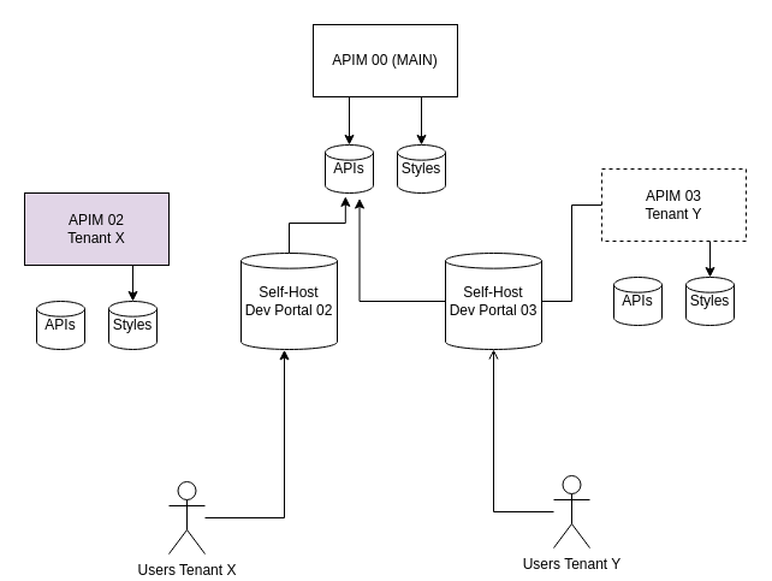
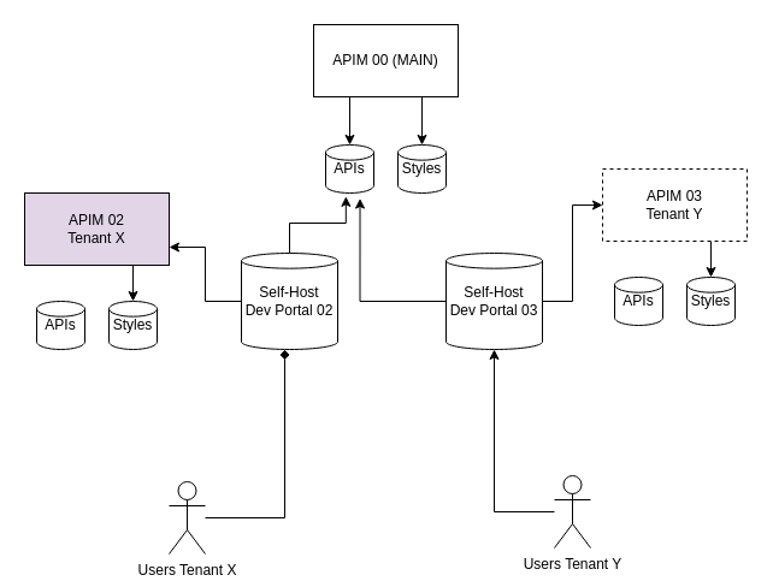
  <mxCell id="0" />
  <mxCell id="1" parent="0" />
  <mxCell id="2" style="edgeStyle=orthogonalEdgeStyle;rounded=0;orthogonalLoop=1;jettySize=auto;html=1;exitX=0.25;exitY=1;exitDx=0;exitDy=0;" edge="1" parent="1" source="4" target="9"><mxGeometry relative="1" as="geometry" /></mxCell>
  <mxCell id="3" style="edgeStyle=orthogonalEdgeStyle;rounded=0;orthogonalLoop=1;jettySize=auto;html=1;exitX=0.75;exitY=1;exitDx=0;exitDy=0;" edge="1" parent="1" source="4" target="8"><mxGeometry relative="1" as="geometry" /></mxCell>
  <mxCell id="4" value="APIM 00 (MAIN)" style="rounded=0;whiteSpace=wrap;html=1;" vertex="1" parent="1"><mxGeometry x="260" y="20" width="120" height="60" as="geometry" /></mxCell>
  <mxCell id="5" style="edgeStyle=orthogonalEdgeStyle;rounded=0;orthogonalLoop=1;jettySize=auto;html=1;exitX=0.75;exitY=1;exitDx=0;exitDy=0;" edge="1" parent="1" source="6" target="7"><mxGeometry relative="1" as="geometry" /></mxCell>
  <mxCell id="6" value="APIM 02&lt;br&gt;Tenant X" style="rounded=0;whiteSpace=wrap;html=1;fillColor=#e1d5e7;" vertex="1" parent="1"><mxGeometry x="20" y="160" width="120" height="60" as="geometry" /></mxCell>
  <mxCell id="7" value="Styles" style="shape=cylinder2;whiteSpace=wrap;html=1;boundedLbl=1;backgroundOutline=1;size=6.336;" vertex="1" parent="1"><mxGeometry x="90" y="250" width="40" height="40" as="geometry" /></mxCell>
  <mxCell id="8" value="Styles" style="shape=cylinder2;whiteSpace=wrap;html=1;boundedLbl=1;backgroundOutline=1;size=6.336;" vertex="1" parent="1"><mxGeometry x="330" y="120" width="40" height="40" as="geometry" /></mxCell>
  <mxCell id="9" value="APIs" style="shape=cylinder2;whiteSpace=wrap;html=1;boundedLbl=1;backgroundOutline=1;size=6.336;" vertex="1" parent="1"><mxGeometry x="270" y="120" width="40" height="40" as="geometry" /></mxCell>
  <mxCell id="10" value="APIs" style="shape=cylinder2;whiteSpace=wrap;html=1;boundedLbl=1;backgroundOutline=1;size=6.336;" vertex="1" parent="1"><mxGeometry x="30" y="250" width="40" height="40" as="geometry" /></mxCell>
+ <mxCell id="11" style="edgeStyle=orthogonalEdgeStyle;rounded=0;orthogonalLoop=1;jettySize=auto;html=1;entryX=1;entryY=0.75;entryDx=0;entryDy=0;" edge="1" parent="1" source="13" target="6"><mxGeometry relative="1" as="geometry" /></mxCell>
  <mxCell id="12" style="edgeStyle=orthogonalEdgeStyle;rounded=0;orthogonalLoop=1;jettySize=auto;html=1;entryX=0.421;entryY=1.071;entryDx=0;entryDy=0;entryPerimeter=0;" edge="1" parent="1" source="13" target="9"><mxGeometry relative="1" as="geometry" /></mxCell>
  <mxCell id="13" value="Self-Host&lt;br&gt;Dev Portal 02" style="shape=cylinder2;whiteSpace=wrap;html=1;boundedLbl=1;backgroundOutline=1;size=6.336;" vertex="1" parent="1"><mxGeometry x="200" y="210" width="80" height="80" as="geometry" /></mxCell>
- <mxCell id="14" style="edgeStyle=orthogonalEdgeStyle;rounded=0;orthogonalLoop=1;jettySize=auto;html=1;entryX=0;entryY=0.5;entryDx=0;entryDy=0;endArrow=none;" edge="1" parent="1" source="16" target="18"><mxGeometry relative="1" as="geometry" /></mxCell>
+ <mxCell id="14" style="edgeStyle=orthogonalEdgeStyle;rounded=0;orthogonalLoop=1;jettySize=auto;html=1;entryX=0;entryY=0.5;entryDx=0;entryDy=0;" edge="1" parent="1" source="16" target="18"><mxGeometry relative="1" as="geometry" /></mxCell>
  <mxCell id="15" style="edgeStyle=orthogonalEdgeStyle;rounded=0;orthogonalLoop=1;jettySize=auto;html=1;entryX=0.713;entryY=1.113;entryDx=0;entryDy=0;entryPerimeter=0;" edge="1" parent="1" source="16" target="9"><mxGeometry relative="1" as="geometry" /></mxCell>
  <mxCell id="16" value="Self-Host&lt;br&gt;Dev Portal 03" style="shape=cylinder2;whiteSpace=wrap;html=1;boundedLbl=1;backgroundOutline=1;size=6.336;" vertex="1" parent="1"><mxGeometry x="370" y="210" width="80" height="80" as="geometry" /></mxCell>
  <mxCell id="17" style="edgeStyle=orthogonalEdgeStyle;rounded=0;orthogonalLoop=1;jettySize=auto;html=1;exitX=0.75;exitY=1;exitDx=0;exitDy=0;" edge="1" parent="1" source="18" target="19"><mxGeometry relative="1" as="geometry" /></mxCell>
  <mxCell id="18" value="APIM 03&lt;br&gt;Tenant Y" style="rounded=0;whiteSpace=wrap;html=1;dashed=1;" vertex="1" parent="1"><mxGeometry x="500" y="140" width="120" height="60" as="geometry" /></mxCell>
  <mxCell id="19" value="Styles" style="shape=cylinder2;whiteSpace=wrap;html=1;boundedLbl=1;backgroundOutline=1;size=6.336;" vertex="1" parent="1"><mxGeometry x="570" y="230" width="40" height="40" as="geometry" /></mxCell>
  <mxCell id="20" value="APIs" style="shape=cylinder2;whiteSpace=wrap;html=1;boundedLbl=1;backgroundOutline=1;size=6.336;" vertex="1" parent="1"><mxGeometry x="510" y="230" width="40" height="40" as="geometry" /></mxCell>
- <mxCell id="21" style="edgeStyle=orthogonalEdgeStyle;rounded=0;orthogonalLoop=1;jettySize=auto;html=1;entryX=0.45;entryY=1.004;entryDx=0;entryDy=0;entryPerimeter=0;" edge="1" parent="1" source="22" target="13"><mxGeometry relative="1" as="geometry" /></mxCell>
+ <mxCell id="21" style="edgeStyle=orthogonalEdgeStyle;rounded=0;orthogonalLoop=1;jettySize=auto;html=1;entryX=0.45;entryY=1.004;entryDx=0;entryDy=0;entryPerimeter=0;endArrow=diamond;" edge="1" parent="1" source="22" target="13"><mxGeometry relative="1" as="geometry" /></mxCell>
  <mxCell id="22" value="Users Tenant X" style="shape=umlActor;verticalLabelPosition=bottom;verticalAlign=top;html=1;outlineConnect=0;" vertex="1" parent="1"><mxGeometry x="140" y="400" width="30" height="60" as="geometry" /></mxCell>
- <mxCell id="23" style="edgeStyle=orthogonalEdgeStyle;rounded=0;orthogonalLoop=1;jettySize=auto;html=1;endArrow=open;" edge="1" parent="1" source="24" target="16"><mxGeometry relative="1" as="geometry" /></mxCell>
+ <mxCell id="23" style="edgeStyle=orthogonalEdgeStyle;rounded=0;orthogonalLoop=1;jettySize=auto;html=1;" edge="1" parent="1" source="24" target="16"><mxGeometry relative="1" as="geometry" /></mxCell>
  <mxCell id="24" value="Users Tenant Y" style="shape=umlActor;verticalLabelPosition=bottom;verticalAlign=top;html=1;outlineConnect=0;" vertex="1" parent="1"><mxGeometry x="460" y="395" width="30" height="60" as="geometry" /></mxCell>
